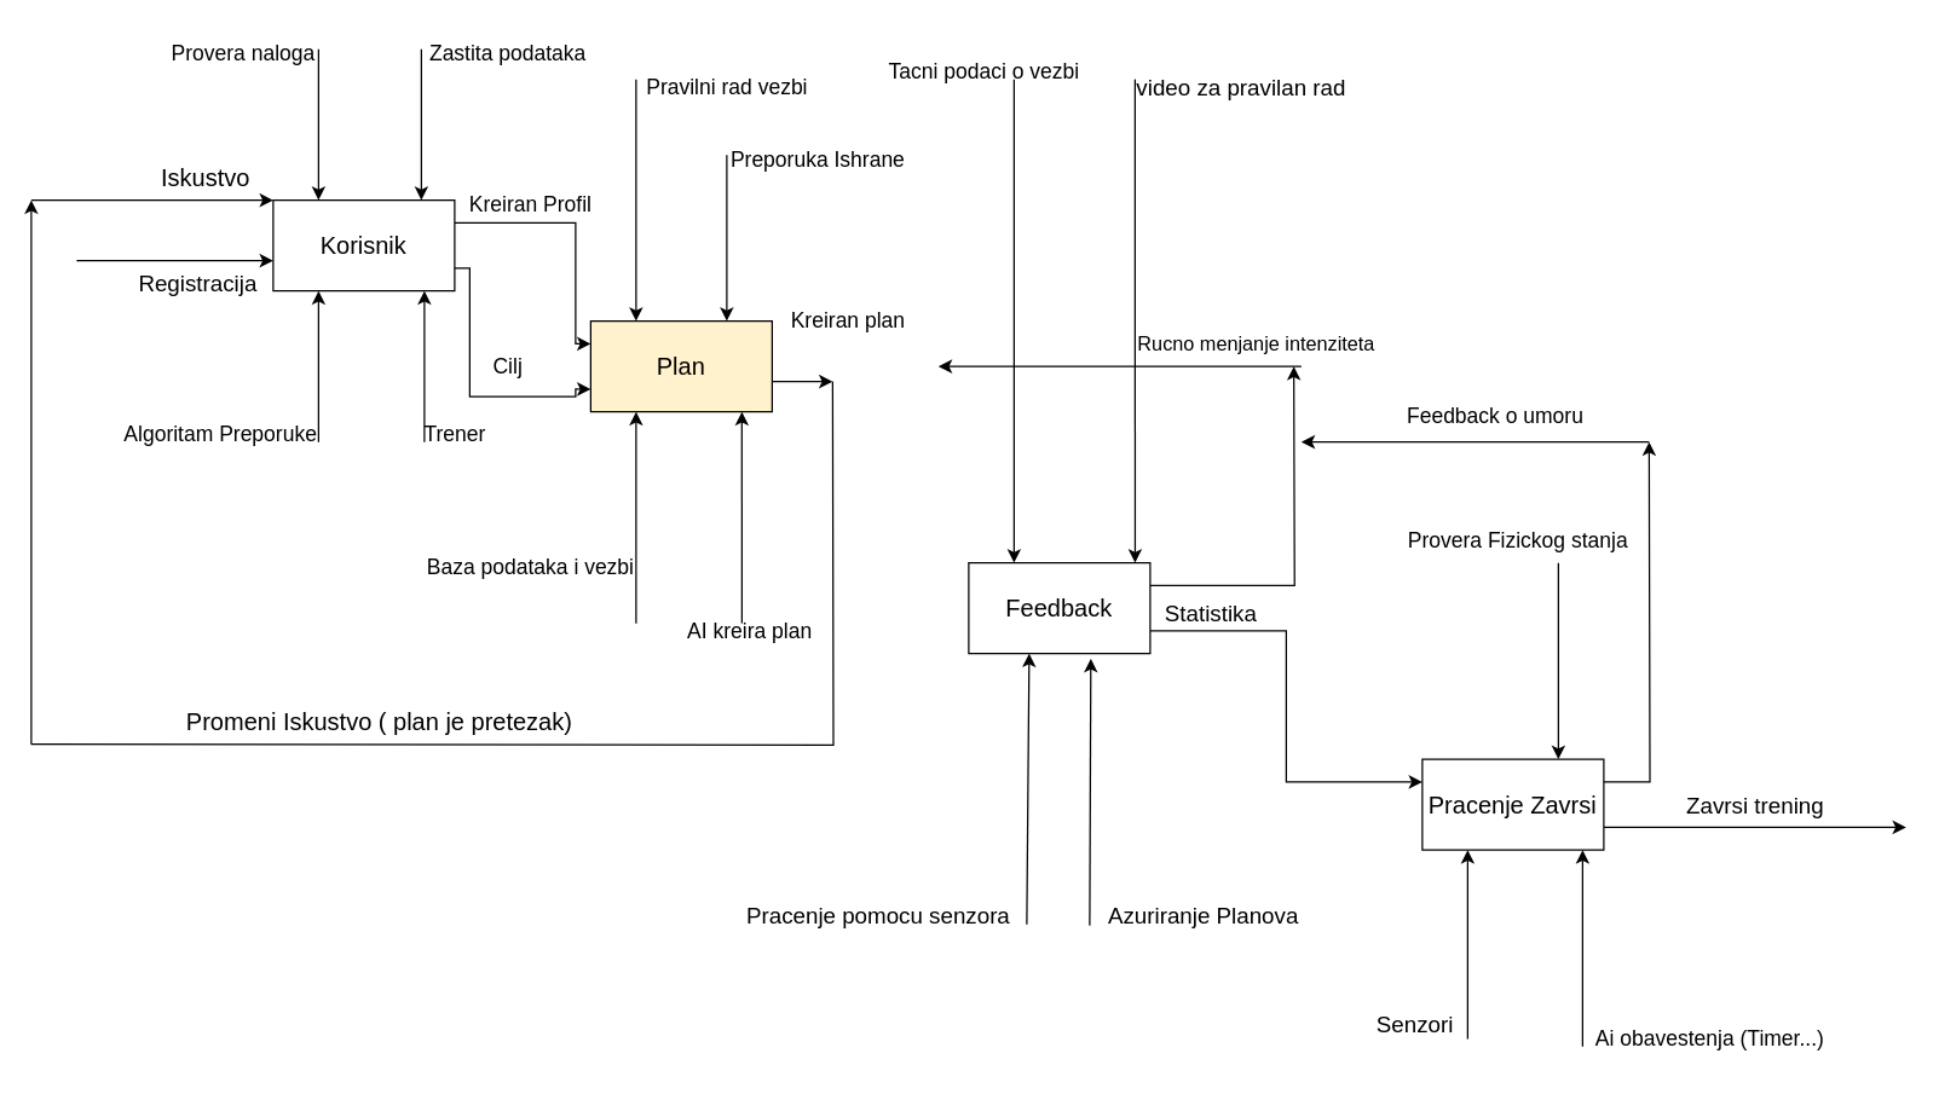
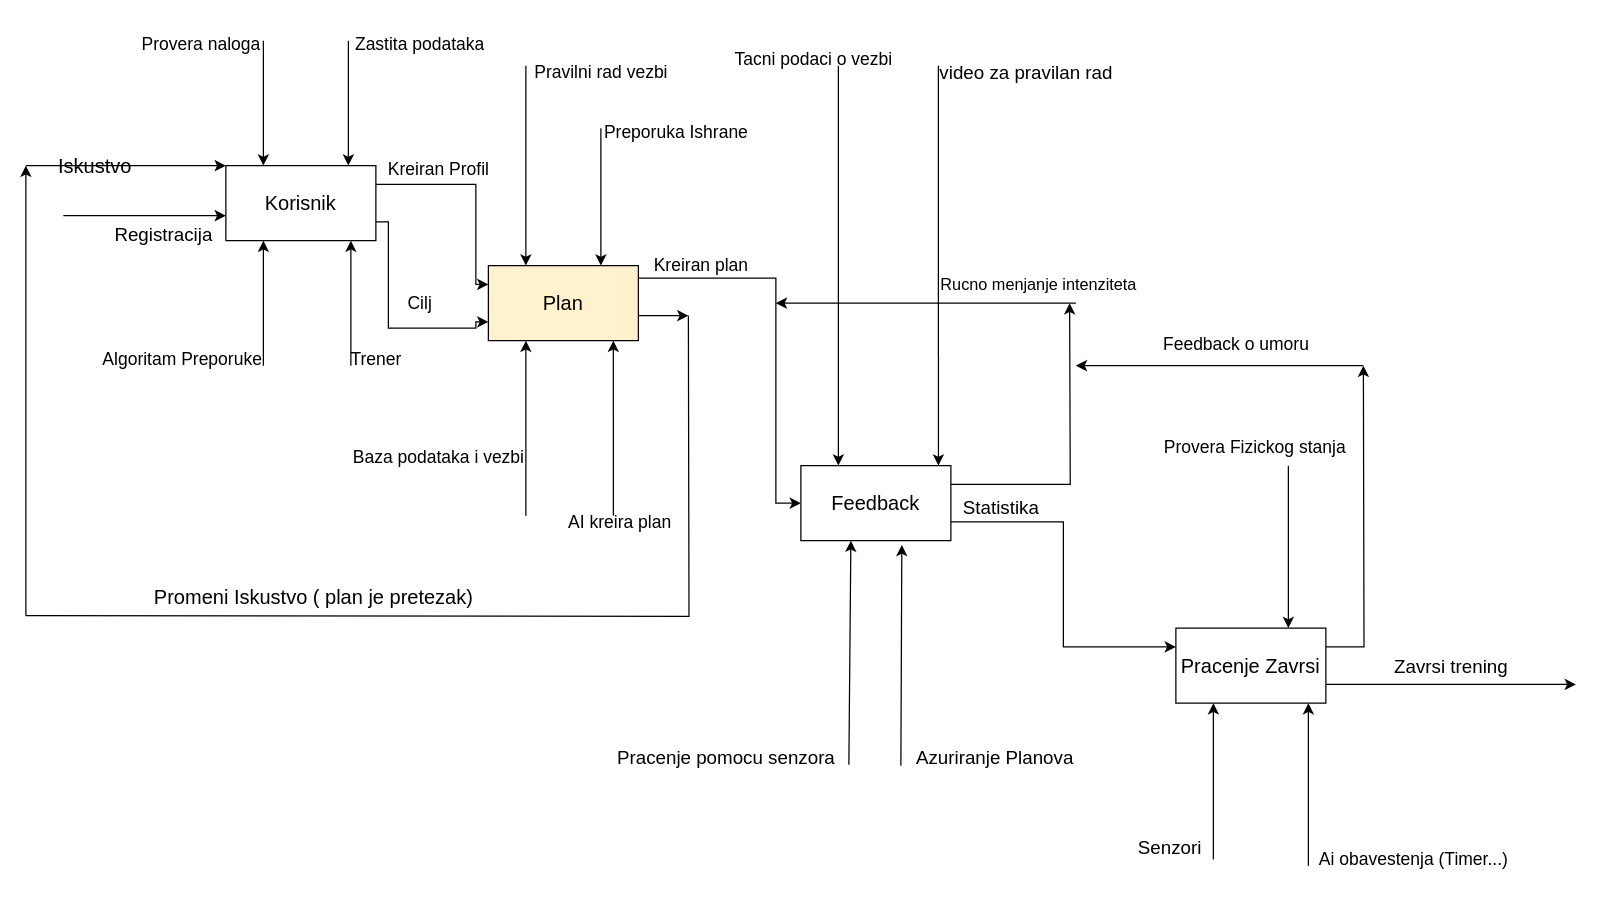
  <mxCell id="0" />
  <mxCell id="1" parent="0" />
  <mxCell id="2" style="edgeStyle=orthogonalEdgeStyle;rounded=0;orthogonalLoop=1;jettySize=auto;html=1;exitX=1;exitY=0.25;exitDx=0;exitDy=0;entryX=0;entryY=0.25;entryDx=0;entryDy=0;" edge="1" parent="1" source="4" target="6"><mxGeometry relative="1" as="geometry"><Array as="points"><mxPoint x="380" y="147" /><mxPoint x="380" y="227" /></Array></mxGeometry></mxCell>
  <mxCell id="3" style="edgeStyle=orthogonalEdgeStyle;rounded=0;orthogonalLoop=1;jettySize=auto;html=1;exitX=1;exitY=0.75;exitDx=0;exitDy=0;entryX=0;entryY=0.75;entryDx=0;entryDy=0;" edge="1" parent="1" source="4" target="6"><mxGeometry relative="1" as="geometry"><mxPoint x="310" y="272" as="targetPoint" /><Array as="points"><mxPoint x="310" y="177" /><mxPoint x="310" y="262" /><mxPoint x="380" y="262" /><mxPoint x="380" y="257" /></Array></mxGeometry></mxCell>
  <mxCell id="4" value="&lt;font style=&quot;font-size: 16px;&quot;&gt;Korisnik&lt;/font&gt;" style="rounded=0;whiteSpace=wrap;html=1;" vertex="1" parent="1"><mxGeometry x="180" y="132" width="120" height="60" as="geometry" /></mxCell>
+ <mxCell id="5" style="edgeStyle=orthogonalEdgeStyle;rounded=0;orthogonalLoop=1;jettySize=auto;html=1;exitX=1;exitY=0.75;exitDx=0;exitDy=0;entryX=0;entryY=0.5;entryDx=0;entryDy=0;" edge="1" parent="1" source="6" target="8"><mxGeometry relative="1" as="geometry"><mxPoint x="540" y="362" as="targetPoint" /><Array as="points"><mxPoint x="510" y="222" /><mxPoint x="620" y="222" /><mxPoint x="620" y="402" /></Array></mxGeometry></mxCell>
  <mxCell id="6" value="&lt;font style=&quot;font-size: 16px;&quot;&gt;Plan&lt;/font&gt;" style="rounded=0;whiteSpace=wrap;html=1;fillColor=#fff2cc;" vertex="1" parent="1"><mxGeometry x="390" y="212" width="120" height="60" as="geometry" /></mxCell>
  <mxCell id="7" style="edgeStyle=orthogonalEdgeStyle;rounded=0;orthogonalLoop=1;jettySize=auto;html=1;exitX=1;exitY=0.75;exitDx=0;exitDy=0;entryX=0;entryY=0.25;entryDx=0;entryDy=0;" edge="1" parent="1" source="8" target="11"><mxGeometry relative="1" as="geometry" /></mxCell>
  <mxCell id="8" value="&lt;font style=&quot;font-size: 16px;&quot;&gt;Feedback&lt;/font&gt;" style="rounded=0;whiteSpace=wrap;html=1;" vertex="1" parent="1"><mxGeometry x="640" y="372" width="120" height="60" as="geometry" /></mxCell>
  <mxCell id="9" style="edgeStyle=orthogonalEdgeStyle;rounded=0;orthogonalLoop=1;jettySize=auto;html=1;exitX=1;exitY=0.25;exitDx=0;exitDy=0;" edge="1" parent="1" source="11"><mxGeometry relative="1" as="geometry"><mxPoint x="1090" y="292" as="targetPoint" /></mxGeometry></mxCell>
  <mxCell id="10" style="edgeStyle=orthogonalEdgeStyle;rounded=0;orthogonalLoop=1;jettySize=auto;html=1;exitX=1;exitY=0.75;exitDx=0;exitDy=0;" edge="1" parent="1" source="11"><mxGeometry relative="1" as="geometry"><mxPoint x="1260" y="547" as="targetPoint" /></mxGeometry></mxCell>
  <mxCell id="11" value="&lt;font style=&quot;font-size: 16px;&quot;&gt;Pracenje Zavrsi&lt;/font&gt;" style="rounded=0;whiteSpace=wrap;html=1;" vertex="1" parent="1"><mxGeometry x="940" y="502" width="120" height="60" as="geometry" /></mxCell>
  <mxCell id="12" value="&lt;font style=&quot;font-size: 15px;&quot;&gt;Registracija&lt;/font&gt;" style="text;html=1;align=center;verticalAlign=middle;resizable=0;points=[];autosize=1;strokeColor=none;fillColor=none;" vertex="1" parent="1"><mxGeometry x="80" y="172" width="100" height="30" as="geometry" /></mxCell>
- <mxCell id="13" value="&lt;font style=&quot;font-size: 16px;&quot;&gt;Iskustvo&lt;/font&gt;" style="text;html=1;align=center;verticalAlign=middle;resizable=0;points=[];autosize=1;strokeColor=none;fillColor=none;" vertex="1" parent="1"><mxGeometry x="95" y="102" width="80" height="30" as="geometry" /></mxCell>
+ <mxCell id="13" value="&lt;font style=&quot;font-size: 16px;&quot;&gt;Iskustvo&lt;/font&gt;" style="text;html=1;align=center;verticalAlign=middle;resizable=0;points=[];autosize=1;strokeColor=none;fillColor=none;" vertex="1" parent="1"><mxGeometry x="35" y="117" width="80" height="30" as="geometry" /></mxCell>
  <mxCell id="14" value="&lt;font style=&quot;font-size: 14px;&quot;&gt;Kreiran Profil&lt;/font&gt;" style="text;html=1;align=center;verticalAlign=middle;resizable=0;points=[];autosize=1;strokeColor=none;fillColor=none;" vertex="1" parent="1"><mxGeometry x="300" y="120" width="100" height="30" as="geometry" /></mxCell>
  <mxCell id="15" value="&lt;font style=&quot;font-size: 14px;&quot;&gt;Cilj&lt;/font&gt;" style="text;html=1;align=center;verticalAlign=middle;resizable=0;points=[];autosize=1;strokeColor=none;fillColor=none;" vertex="1" parent="1"><mxGeometry x="315" y="227" width="40" height="30" as="geometry" /></mxCell>
  <mxCell id="16" value="&lt;font style=&quot;font-size: 14px;&quot;&gt;Algoritam Preporuke&lt;/font&gt;" style="text;html=1;align=center;verticalAlign=middle;resizable=0;points=[];autosize=1;strokeColor=none;fillColor=none;" vertex="1" parent="1"><mxGeometry x="70" y="272" width="150" height="30" as="geometry" /></mxCell>
  <mxCell id="17" value="" style="edgeStyle=none;orthogonalLoop=1;jettySize=auto;html=1;rounded=0;entryX=0.25;entryY=1;entryDx=0;entryDy=0;" edge="1" parent="1" target="4"><mxGeometry width="100" relative="1" as="geometry"><mxPoint x="210" y="292" as="sourcePoint" /><mxPoint x="250" y="292" as="targetPoint" /><Array as="points" /></mxGeometry></mxCell>
  <mxCell id="18" value="" style="edgeStyle=none;orthogonalLoop=1;jettySize=auto;html=1;rounded=0;" edge="1" parent="1"><mxGeometry width="100" relative="1" as="geometry"><mxPoint x="50" y="172" as="sourcePoint" /><mxPoint x="180" y="172" as="targetPoint" /><Array as="points" /></mxGeometry></mxCell>
  <mxCell id="19" value="" style="edgeStyle=none;orthogonalLoop=1;jettySize=auto;html=1;rounded=0;entryX=0;entryY=0;entryDx=0;entryDy=0;" edge="1" parent="1" target="4"><mxGeometry width="100" relative="1" as="geometry"><mxPoint x="20" y="132" as="sourcePoint" /><mxPoint x="170" y="132" as="targetPoint" /><Array as="points" /></mxGeometry></mxCell>
  <mxCell id="20" value="" style="edgeStyle=none;orthogonalLoop=1;jettySize=auto;html=1;rounded=0;" edge="1" parent="1"><mxGeometry width="100" relative="1" as="geometry"><mxPoint x="280" y="292" as="sourcePoint" /><mxPoint x="280" y="192" as="targetPoint" /><Array as="points" /></mxGeometry></mxCell>
  <mxCell id="21" value="&lt;font style=&quot;font-size: 14px;&quot;&gt;Trener&lt;/font&gt;" style="text;html=1;align=center;verticalAlign=middle;resizable=0;points=[];autosize=1;strokeColor=none;fillColor=none;" vertex="1" parent="1"><mxGeometry x="270" y="272" width="60" height="30" as="geometry" /></mxCell>
  <mxCell id="22" value="" style="edgeStyle=none;orthogonalLoop=1;jettySize=auto;html=1;rounded=0;entryX=0.25;entryY=0;entryDx=0;entryDy=0;" edge="1" parent="1" target="4"><mxGeometry width="100" relative="1" as="geometry"><mxPoint x="210" y="32" as="sourcePoint" /><mxPoint x="270" y="42" as="targetPoint" /><Array as="points" /></mxGeometry></mxCell>
  <mxCell id="23" value="&lt;font style=&quot;font-size: 14px;&quot;&gt;Provera naloga&lt;/font&gt;" style="text;html=1;align=center;verticalAlign=middle;resizable=0;points=[];autosize=1;strokeColor=none;fillColor=none;" vertex="1" parent="1"><mxGeometry y="20" width="120" height="30" as="geometry" x="100" /></mxCell>
  <mxCell id="24" value="" style="edgeStyle=none;orthogonalLoop=1;jettySize=auto;html=1;rounded=0;" edge="1" parent="1"><mxGeometry width="100" relative="1" as="geometry"><mxPoint x="278" y="32" as="sourcePoint" /><mxPoint x="278" y="132" as="targetPoint" /><Array as="points" /></mxGeometry></mxCell>
  <mxCell id="25" value="&lt;font style=&quot;font-size: 14px;&quot;&gt;Zastita podataka&lt;/font&gt;" style="text;html=1;align=center;verticalAlign=middle;resizable=0;points=[];autosize=1;strokeColor=none;fillColor=none;" vertex="1" parent="1"><mxGeometry x="270" y="20" width="130" height="30" as="geometry" /></mxCell>
  <mxCell id="26" value="&lt;font style=&quot;font-size: 14px;&quot;&gt;Kreiran plan&lt;/font&gt;" style="text;html=1;align=center;verticalAlign=middle;resizable=0;points=[];autosize=1;strokeColor=none;fillColor=none;" vertex="1" parent="1"><mxGeometry x="510" y="197" width="100" height="30" as="geometry" /></mxCell>
  <mxCell id="27" value="" style="edgeStyle=none;orthogonalLoop=1;jettySize=auto;html=1;rounded=0;" edge="1" parent="1"><mxGeometry width="100" relative="1" as="geometry"><mxPoint x="20" y="492" as="sourcePoint" /><mxPoint x="20" y="132" as="targetPoint" /><Array as="points" /></mxGeometry></mxCell>
  <mxCell id="28" value="" style="endArrow=none;html=1;rounded=0;edgeStyle=orthogonalEdgeStyle;" edge="1" parent="1"><mxGeometry width="50" height="50" relative="1" as="geometry"><mxPoint x="20" y="492" as="sourcePoint" /><mxPoint x="550" y="252" as="targetPoint" /></mxGeometry></mxCell>
  <mxCell id="29" value="" style="edgeStyle=none;orthogonalLoop=1;jettySize=auto;html=1;rounded=0;" edge="1" parent="1"><mxGeometry width="100" relative="1" as="geometry"><mxPoint x="510" y="252" as="sourcePoint" /><mxPoint x="550" y="252" as="targetPoint" /><Array as="points" /></mxGeometry></mxCell>
  <mxCell id="30" value="&lt;font style=&quot;font-size: 16px;&quot;&gt;Promeni Iskustvo ( plan je pretezak)&lt;/font&gt;" style="text;html=1;align=center;verticalAlign=middle;resizable=0;points=[];autosize=1;strokeColor=none;fillColor=none;" vertex="1" parent="1"><mxGeometry x="110" y="462" width="280" height="30" as="geometry" /></mxCell>
- <mxCell id="31" value="&lt;font style=&quot;font-size: 14px;&quot;&gt;Baza podataka i vezbi&lt;/font&gt;" style="text;html=1;align=center;verticalAlign=middle;resizable=0;points=[];autosize=1;strokeColor=none;fillColor=none;" vertex="1" parent="1"><mxGeometry x="270" y="360" width="160" height="30" as="geometry" /></mxCell>
+ <mxCell id="31" value="&lt;font style=&quot;font-size: 14px;&quot;&gt;Baza podataka i vezbi&lt;/font&gt;" style="text;html=1;align=center;verticalAlign=middle;resizable=0;points=[];autosize=1;strokeColor=none;fillColor=none;" vertex="1" parent="1"><mxGeometry x="270" y="350" width="160" height="30" as="geometry" /></mxCell>
  <mxCell id="32" value="" style="edgeStyle=none;orthogonalLoop=1;jettySize=auto;html=1;rounded=0;entryX=0.25;entryY=0;entryDx=0;entryDy=0;" edge="1" parent="1" target="6"><mxGeometry width="100" relative="1" as="geometry"><mxPoint x="420" y="52" as="sourcePoint" /><mxPoint x="470" y="52" as="targetPoint" /><Array as="points" /></mxGeometry></mxCell>
  <mxCell id="33" value="&lt;font style=&quot;font-size: 14px;&quot;&gt;Pravilni rad vezbi&lt;/font&gt;" style="text;html=1;align=center;verticalAlign=middle;resizable=0;points=[];autosize=1;strokeColor=none;fillColor=none;" vertex="1" parent="1"><mxGeometry x="415" y="42" width="130" height="30" as="geometry" /></mxCell>
  <mxCell id="34" value="" style="edgeStyle=none;orthogonalLoop=1;jettySize=auto;html=1;rounded=0;entryX=0.75;entryY=0;entryDx=0;entryDy=0;" edge="1" parent="1" target="6"><mxGeometry width="100" relative="1" as="geometry"><mxPoint x="480" y="102" as="sourcePoint" /><mxPoint x="530" y="102" as="targetPoint" /><Array as="points" /></mxGeometry></mxCell>
  <mxCell id="35" value="&lt;font style=&quot;font-size: 14px;&quot;&gt;Preporuka Ishrane&lt;/font&gt;" style="text;html=1;align=center;verticalAlign=middle;resizable=0;points=[];autosize=1;strokeColor=none;fillColor=none;" vertex="1" parent="1"><mxGeometry x="470" y="90" width="140" height="30" as="geometry" /></mxCell>
  <mxCell id="36" value="&lt;font style=&quot;font-size: 15px;&quot;&gt;Statistika&lt;/font&gt;" style="text;html=1;align=center;verticalAlign=middle;resizable=0;points=[];autosize=1;strokeColor=none;fillColor=none;" vertex="1" parent="1"><mxGeometry x="760" y="390" width="80" height="30" as="geometry" /></mxCell>
  <mxCell id="37" value="&lt;font style=&quot;font-size: 15px;&quot;&gt;Pracenje pomocu senzora&lt;/font&gt;" style="text;html=1;align=center;verticalAlign=middle;resizable=0;points=[];autosize=1;strokeColor=none;fillColor=none;" vertex="1" parent="1"><mxGeometry x="480" y="590" width="200" height="30" as="geometry" /></mxCell>
  <mxCell id="38" value="&lt;font style=&quot;font-size: 15px;&quot;&gt;Azuriranje Planova&lt;/font&gt;" style="text;html=1;align=center;verticalAlign=middle;resizable=0;points=[];autosize=1;strokeColor=none;fillColor=none;" vertex="1" parent="1"><mxGeometry x="720" y="590" width="150" height="30" as="geometry" /></mxCell>
  <mxCell id="39" value="" style="edgeStyle=none;orthogonalLoop=1;jettySize=auto;html=1;rounded=0;entryX=0.25;entryY=1;entryDx=0;entryDy=0;" edge="1" parent="1" target="6"><mxGeometry width="100" relative="1" as="geometry"><mxPoint x="420" y="412" as="sourcePoint" /><mxPoint x="510" y="412" as="targetPoint" /><Array as="points" /></mxGeometry></mxCell>
  <mxCell id="40" value="" style="edgeStyle=none;orthogonalLoop=1;jettySize=auto;html=1;rounded=0;exitX=0.992;exitY=0.713;exitDx=0;exitDy=0;exitPerimeter=0;" edge="1" parent="1" source="37"><mxGeometry width="100" relative="1" as="geometry"><mxPoint x="620" y="522" as="sourcePoint" /><mxPoint x="680" y="432" as="targetPoint" /><Array as="points" /></mxGeometry></mxCell>
  <mxCell id="41" value="" style="edgeStyle=none;orthogonalLoop=1;jettySize=auto;html=1;rounded=0;entryX=0.673;entryY=1.057;entryDx=0;entryDy=0;entryPerimeter=0;" edge="1" parent="1" target="8"><mxGeometry width="100" relative="1" as="geometry"><mxPoint x="720" y="612" as="sourcePoint" /><mxPoint x="820" y="562" as="targetPoint" /><Array as="points" /></mxGeometry></mxCell>
  <mxCell id="42" value="&lt;font style=&quot;font-size: 14px;&quot;&gt;AI kreira plan&lt;/font&gt;" style="text;html=1;align=center;verticalAlign=middle;resizable=0;points=[];autosize=1;strokeColor=none;fillColor=none;" vertex="1" parent="1"><mxGeometry x="440" y="402" width="110" height="30" as="geometry" /></mxCell>
  <mxCell id="43" value="" style="edgeStyle=none;orthogonalLoop=1;jettySize=auto;html=1;rounded=0;entryX=0.833;entryY=1;entryDx=0;entryDy=0;entryPerimeter=0;" edge="1" parent="1" target="6"><mxGeometry width="100" relative="1" as="geometry"><mxPoint x="490" y="412" as="sourcePoint" /><mxPoint x="540" y="402" as="targetPoint" /><Array as="points" /></mxGeometry></mxCell>
  <mxCell id="44" value="" style="edgeStyle=none;orthogonalLoop=1;jettySize=auto;html=1;rounded=0;" edge="1" parent="1"><mxGeometry width="100" relative="1" as="geometry"><mxPoint x="860" y="242" as="sourcePoint" /><mxPoint x="620" y="242" as="targetPoint" /><Array as="points" /></mxGeometry></mxCell>
  <mxCell id="45" value="&lt;font style=&quot;font-size: 13px;&quot;&gt;Rucno menjanje intenziteta&lt;/font&gt;" style="text;html=1;align=center;verticalAlign=middle;resizable=0;points=[];autosize=1;strokeColor=none;fillColor=none;" vertex="1" parent="1"><mxGeometry x="740" y="212" width="180" height="30" as="geometry" /></mxCell>
  <mxCell id="46" value="" style="edgeStyle=none;orthogonalLoop=1;jettySize=auto;html=1;rounded=0;entryX=0.25;entryY=0;entryDx=0;entryDy=0;" edge="1" parent="1" target="8"><mxGeometry width="100" relative="1" as="geometry"><mxPoint x="670" y="52" as="sourcePoint" /><mxPoint x="730" y="272" as="targetPoint" /><Array as="points" /></mxGeometry></mxCell>
  <mxCell id="47" value="&lt;font style=&quot;font-size: 14px;&quot;&gt;Tacni podaci o vezbi&lt;/font&gt;" style="text;html=1;align=center;verticalAlign=middle;resizable=0;points=[];autosize=1;strokeColor=none;fillColor=none;" vertex="1" parent="1"><mxGeometry x="575" y="32" width="150" height="30" as="geometry" /></mxCell>
  <mxCell id="48" value="" style="edgeStyle=none;orthogonalLoop=1;jettySize=auto;html=1;rounded=0;entryX=0.917;entryY=0;entryDx=0;entryDy=0;entryPerimeter=0;" edge="1" parent="1" target="8"><mxGeometry width="100" relative="1" as="geometry"><mxPoint x="750" y="52" as="sourcePoint" /><mxPoint x="810" y="282" as="targetPoint" /><Array as="points" /></mxGeometry></mxCell>
  <mxCell id="49" value="&lt;font style=&quot;font-size: 15px;&quot;&gt;video za pravilan rad&lt;/font&gt;" style="text;html=1;align=center;verticalAlign=middle;resizable=0;points=[];autosize=1;strokeColor=none;fillColor=none;" vertex="1" parent="1"><mxGeometry x="740" y="42" width="160" height="30" as="geometry" /></mxCell>
  <mxCell id="50" style="edgeStyle=orthogonalEdgeStyle;rounded=0;orthogonalLoop=1;jettySize=auto;html=1;exitX=1;exitY=0.25;exitDx=0;exitDy=0;" edge="1" parent="1" source="8"><mxGeometry relative="1" as="geometry"><mxPoint x="785" y="387" as="sourcePoint" /><mxPoint x="855" y="242" as="targetPoint" /></mxGeometry></mxCell>
  <mxCell id="51" value="" style="edgeStyle=none;orthogonalLoop=1;jettySize=auto;html=1;rounded=0;" edge="1" parent="1"><mxGeometry width="100" relative="1" as="geometry"><mxPoint x="1090" y="292" as="sourcePoint" /><mxPoint x="860" y="292" as="targetPoint" /><Array as="points" /></mxGeometry></mxCell>
  <mxCell id="52" value="&lt;font style=&quot;font-size: 14px;&quot;&gt;Feedback o umoru&amp;nbsp;&lt;/font&gt;" style="text;html=1;align=center;verticalAlign=middle;resizable=0;points=[];autosize=1;strokeColor=none;fillColor=none;" vertex="1" parent="1"><mxGeometry x="920" y="260" width="140" height="30" as="geometry" /></mxCell>
  <mxCell id="53" value="&lt;font style=&quot;font-size: 15px;&quot;&gt;Zavrsi trening&lt;/font&gt;" style="text;html=1;align=center;verticalAlign=middle;resizable=0;points=[];autosize=1;strokeColor=none;fillColor=none;" vertex="1" parent="1"><mxGeometry x="1105" y="517" width="110" height="30" as="geometry" /></mxCell>
  <mxCell id="54" value="&lt;font style=&quot;font-size: 15px;&quot;&gt;Senzori&lt;/font&gt;" style="text;html=1;align=center;verticalAlign=middle;resizable=0;points=[];autosize=1;strokeColor=none;fillColor=none;" vertex="1" parent="1"><mxGeometry x="900" y="662" width="70" height="30" as="geometry" /></mxCell>
  <mxCell id="55" value="" style="edgeStyle=none;orthogonalLoop=1;jettySize=auto;html=1;rounded=0;" edge="1" parent="1"><mxGeometry width="100" relative="1" as="geometry"><mxPoint x="1046" y="692" as="sourcePoint" /><mxPoint x="1046" y="562" as="targetPoint" /><Array as="points" /></mxGeometry></mxCell>
  <mxCell id="56" value="" style="edgeStyle=none;orthogonalLoop=1;jettySize=auto;html=1;rounded=0;entryX=0.25;entryY=1;entryDx=0;entryDy=0;" edge="1" parent="1" target="11"><mxGeometry width="100" relative="1" as="geometry"><mxPoint x="970" y="687" as="sourcePoint" /><mxPoint x="1020" y="652" as="targetPoint" /><Array as="points" /></mxGeometry></mxCell>
  <mxCell id="57" value="&lt;font style=&quot;font-size: 14px;&quot;&gt;Ai obavestenja (Timer...)&lt;/font&gt;" style="text;html=1;align=center;verticalAlign=middle;resizable=0;points=[];autosize=1;strokeColor=none;fillColor=none;" vertex="1" parent="1"><mxGeometry x="1045" y="672" width="170" height="30" as="geometry" /></mxCell>
  <mxCell id="58" value="" style="edgeStyle=none;orthogonalLoop=1;jettySize=auto;html=1;rounded=0;entryX=0.75;entryY=0;entryDx=0;entryDy=0;" edge="1" parent="1" target="11"><mxGeometry width="100" relative="1" as="geometry"><mxPoint x="1030" y="372" as="sourcePoint" /><mxPoint x="1110" y="372" as="targetPoint" /><Array as="points" /></mxGeometry></mxCell>
  <mxCell id="59" value="&lt;font style=&quot;font-size: 14px;&quot;&gt;Provera Fizickog stanja&amp;nbsp;&lt;/font&gt;" style="text;html=1;align=center;verticalAlign=middle;resizable=0;points=[];autosize=1;strokeColor=none;fillColor=none;" vertex="1" parent="1"><mxGeometry x="920" y="342" width="170" height="30" as="geometry" /></mxCell>
